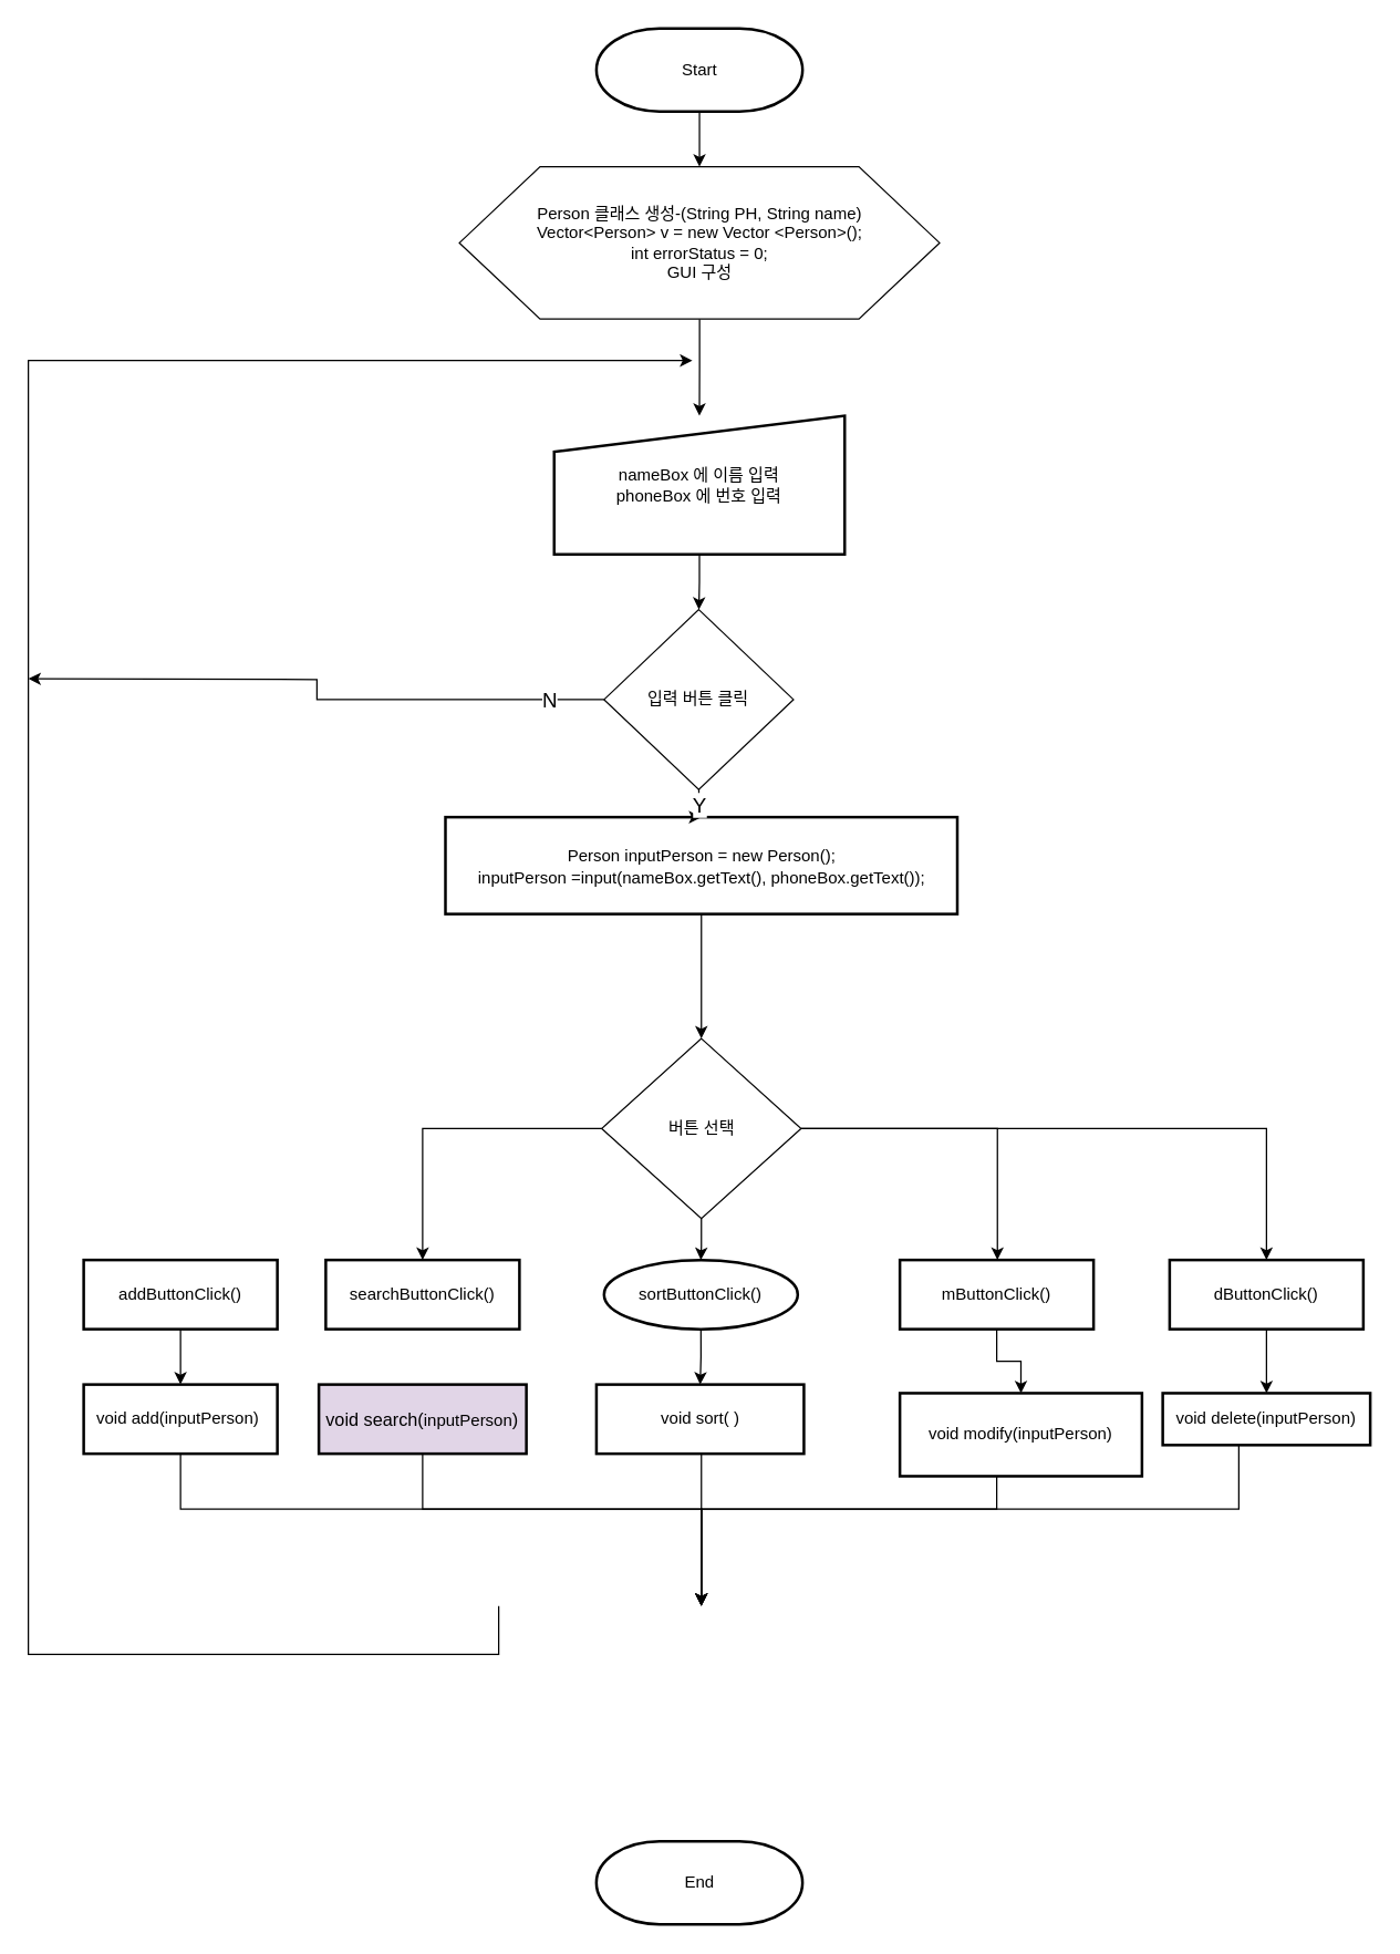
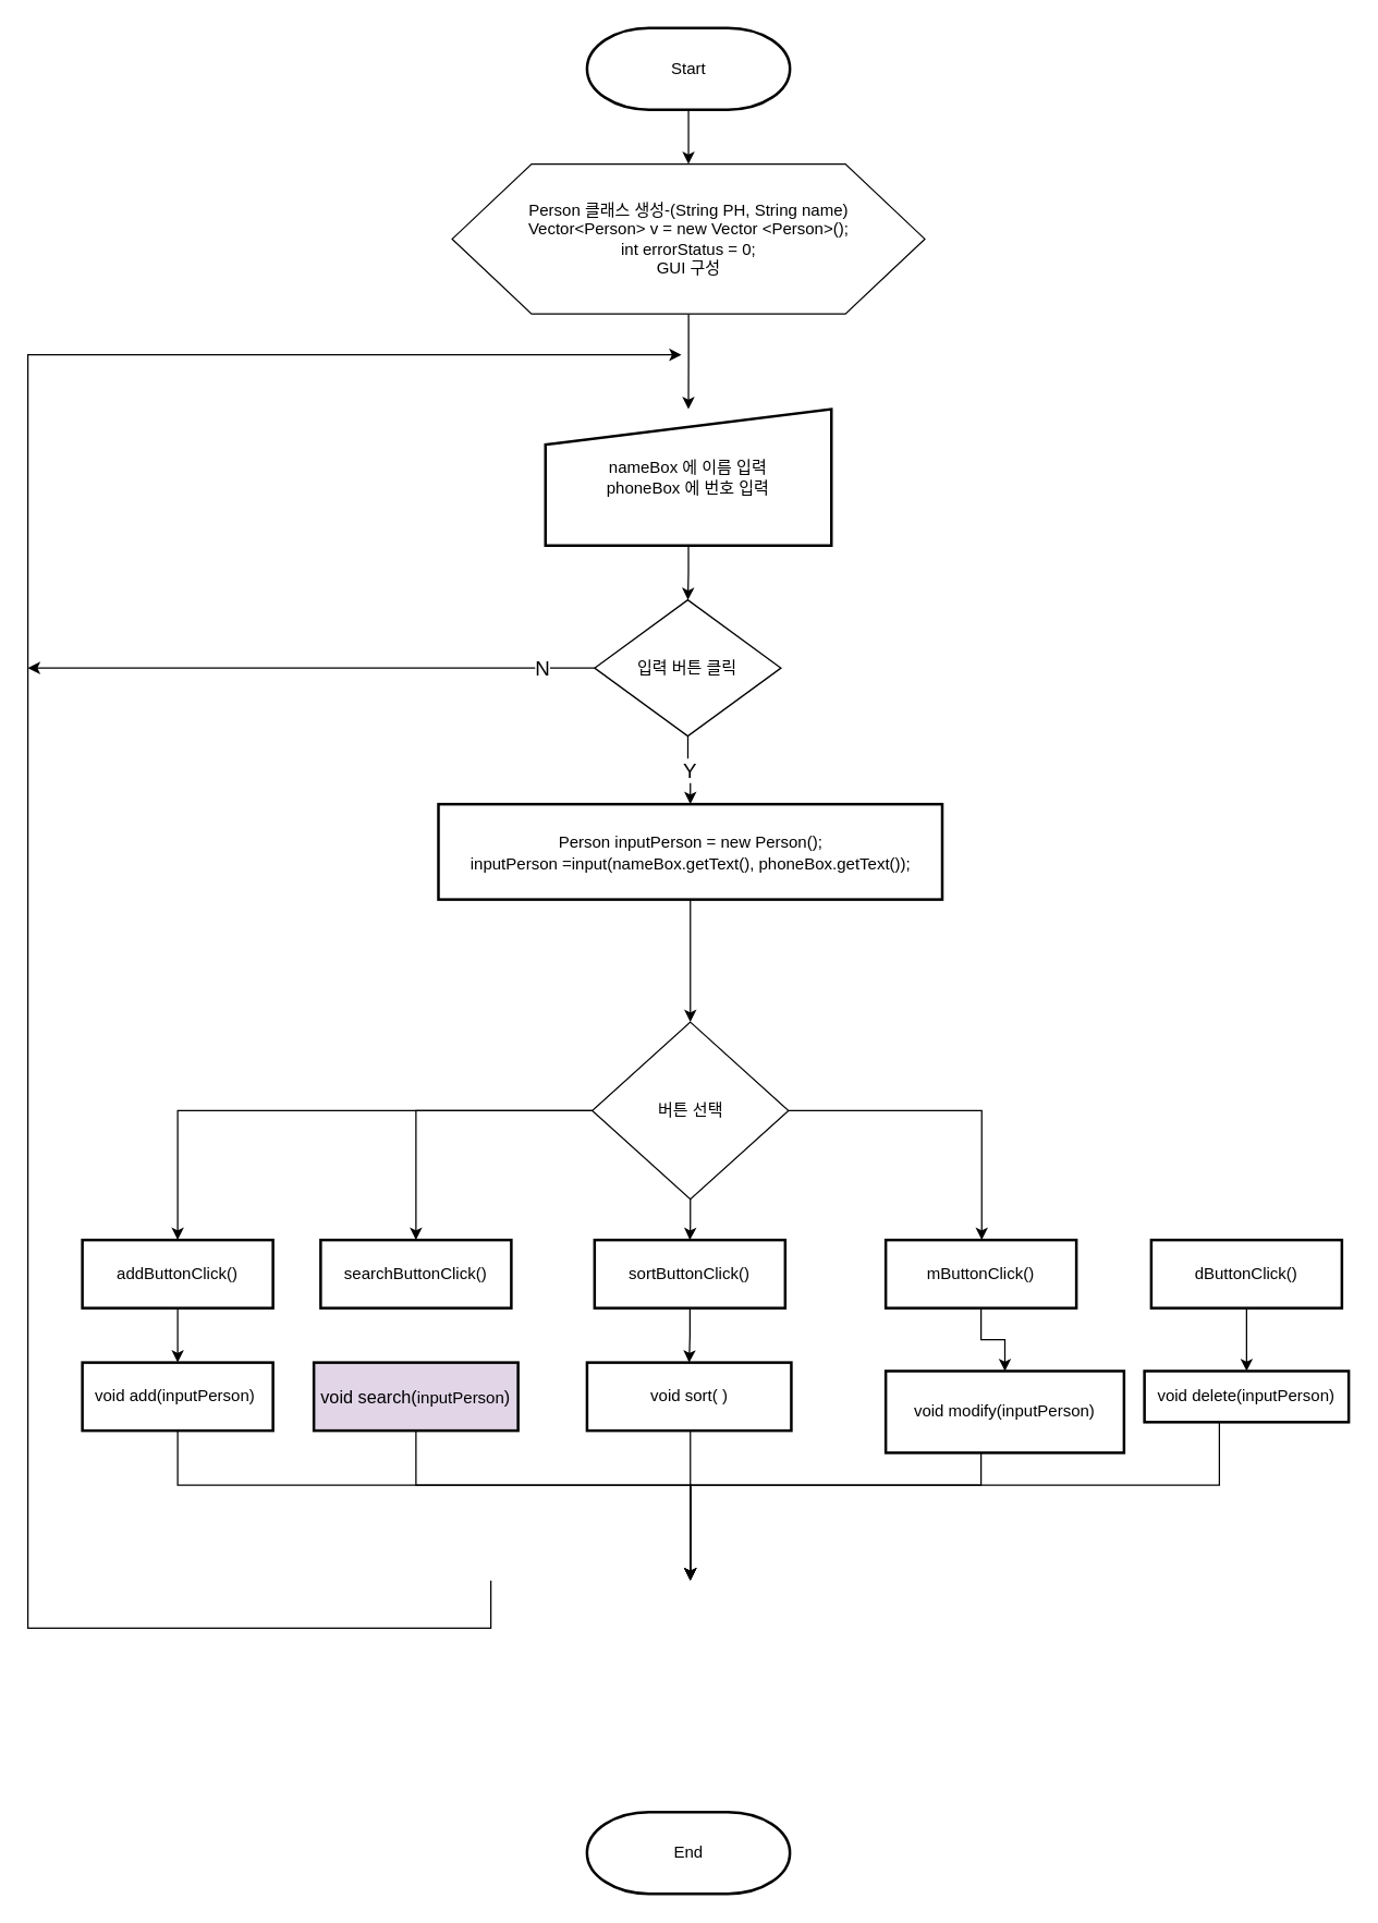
  <mxCell id="0" />
  <mxCell id="1" parent="0" />
  <mxCell id="2" style="edgeStyle=orthogonalEdgeStyle;rounded=0;orthogonalLoop=1;jettySize=auto;html=1;exitX=0.5;exitY=1;exitDx=0;exitDy=0;exitPerimeter=0;entryX=0.5;entryY=0;entryDx=0;entryDy=0;fontSize=13;" parent="1" source="3" target="5" edge="1"><mxGeometry relative="1" as="geometry" /></mxCell>
  <mxCell id="3" value="Start" style="strokeWidth=2;html=1;shape=mxgraph.flowchart.terminator;whiteSpace=wrap;" parent="1" vertex="1"><mxGeometry x="430.64" y="20" width="149" height="60" as="geometry" /></mxCell>
  <mxCell id="4" value="" style="edgeStyle=orthogonalEdgeStyle;rounded=0;orthogonalLoop=1;jettySize=auto;html=1;fontSize=15;" edge="1" parent="1" source="5" target="23"><mxGeometry relative="1" as="geometry" /></mxCell>
  <mxCell id="5" value="Person 클래스 생성-(String PH, String name)&lt;br&gt;Vector&amp;lt;Person&amp;gt; v = new Vector &amp;lt;Person&amp;gt;();&lt;br&gt;int errorStatus = 0;&lt;br&gt;GUI 구성" style="verticalLabelPosition=middle;verticalAlign=middle;html=1;shape=hexagon;perimeter=hexagonPerimeter2;arcSize=6;size=0.168;labelPosition=center;align=center;" parent="1" vertex="1"><mxGeometry x="331.59" y="120" width="347.1" height="110" as="geometry" /></mxCell>
  <mxCell id="6" style="edgeStyle=orthogonalEdgeStyle;rounded=0;orthogonalLoop=1;jettySize=auto;html=1;fontSize=13;entryX=0.5;entryY=0;entryDx=0;entryDy=0;exitX=0.5;exitY=1;exitDx=0;exitDy=0;" parent="1" source="7" edge="1"><mxGeometry relative="1" as="geometry"><Array as="points"><mxPoint x="130" y="1090" /><mxPoint x="507" y="1090" /></Array><mxPoint x="506.5" y="1160" as="targetPoint" /></mxGeometry></mxCell>
  <mxCell id="7" value="&lt;span style=&quot;text-align: left&quot;&gt;void add(inputPerson)&amp;nbsp;&lt;/span&gt;" style="rounded=1;whiteSpace=wrap;html=1;absoluteArcSize=1;arcSize=0;strokeWidth=2;" parent="1" vertex="1"><mxGeometry x="60" y="1000" width="140" height="50" as="geometry" /></mxCell>
  <mxCell id="8" style="edgeStyle=orthogonalEdgeStyle;rounded=0;orthogonalLoop=1;jettySize=auto;html=1;entryX=0.5;entryY=0;entryDx=0;entryDy=0;fontSize=13;" parent="1" source="9" edge="1"><mxGeometry relative="1" as="geometry"><Array as="points"><mxPoint x="305" y="1090" /><mxPoint x="507" y="1090" /></Array><mxPoint x="506.5" y="1160" as="targetPoint" /></mxGeometry></mxCell>
  <mxCell id="9" value="&lt;span style=&quot;text-align: left&quot;&gt;&lt;span style=&quot;font-size: 13px&quot;&gt;void search(&lt;/span&gt;&lt;/span&gt;&lt;span style=&quot;text-align: left&quot;&gt;inputPerson&lt;/span&gt;&lt;span style=&quot;font-size: 13px ; text-align: left&quot;&gt;)&lt;/span&gt;" style="rounded=1;whiteSpace=wrap;html=1;absoluteArcSize=1;arcSize=0;strokeWidth=2;fillColor=#e1d5e7;" parent="1" vertex="1"><mxGeometry x="230" y="1000" width="150" height="50" as="geometry" /></mxCell>
  <mxCell id="10" style="edgeStyle=orthogonalEdgeStyle;rounded=0;orthogonalLoop=1;jettySize=auto;html=1;entryX=0.5;entryY=0;entryDx=0;entryDy=0;fontSize=13;" parent="1" source="11" edge="1"><mxGeometry relative="1" as="geometry"><Array as="points"><mxPoint x="720" y="1090" /><mxPoint x="507" y="1090" /></Array><mxPoint x="506.5" y="1160" as="targetPoint" /></mxGeometry></mxCell>
  <mxCell id="11" value="&lt;span style=&quot;text-align: left&quot;&gt;void modify(inputPerson)&lt;/span&gt;" style="rounded=1;whiteSpace=wrap;html=1;absoluteArcSize=1;arcSize=0;strokeWidth=2;" parent="1" vertex="1"><mxGeometry x="650" y="1006.25" width="175" height="60" as="geometry" /></mxCell>
  <mxCell id="12" style="edgeStyle=orthogonalEdgeStyle;rounded=0;orthogonalLoop=1;jettySize=auto;html=1;fontSize=13;entryX=0.5;entryY=0;entryDx=0;entryDy=0;" parent="1" source="13" edge="1"><mxGeometry relative="1" as="geometry"><mxPoint x="506.5" y="1160" as="targetPoint" /><Array as="points"><mxPoint x="895" y="1090" /><mxPoint x="507" y="1090" /></Array></mxGeometry></mxCell>
  <mxCell id="13" value="&lt;font face=&quot;helvetica&quot;&gt;void delete(inputPerson)&lt;/font&gt;" style="rounded=1;whiteSpace=wrap;html=1;absoluteArcSize=1;arcSize=0;strokeWidth=2;" parent="1" vertex="1"><mxGeometry x="840" y="1006.25" width="150" height="37.5" as="geometry" /></mxCell>
  <mxCell id="14" style="edgeStyle=orthogonalEdgeStyle;rounded=0;orthogonalLoop=1;jettySize=auto;html=1;entryX=0.5;entryY=0;entryDx=0;entryDy=0;fontSize=13;" parent="1" edge="1"><mxGeometry relative="1" as="geometry"><mxPoint x="506.5" y="1037.5" as="sourcePoint" /><mxPoint x="506.5" y="1160" as="targetPoint" /></mxGeometry></mxCell>
  <mxCell id="15" style="edgeStyle=orthogonalEdgeStyle;rounded=0;orthogonalLoop=1;jettySize=auto;html=1;fontSize=13;" parent="1" edge="1"><mxGeometry relative="1" as="geometry"><mxPoint x="500" y="260" as="targetPoint" /><Array as="points"><mxPoint x="20" y="1195" /><mxPoint x="20" y="260" /></Array><mxPoint x="360" y="1160" as="sourcePoint" /></mxGeometry></mxCell>
  <mxCell id="16" value="End" style="strokeWidth=2;html=1;shape=mxgraph.flowchart.terminator;whiteSpace=wrap;" parent="1" vertex="1"><mxGeometry x="430.6" y="1330" width="149" height="60" as="geometry" /></mxCell>
  <mxCell id="17" value="" style="edgeStyle=orthogonalEdgeStyle;rounded=0;orthogonalLoop=1;jettySize=auto;html=1;fontSize=13;" parent="1" source="30" target="7" edge="1"><mxGeometry x="0.802" relative="1" as="geometry"><mxPoint as="offset" /></mxGeometry></mxCell>
  <mxCell id="18" style="edgeStyle=orthogonalEdgeStyle;rounded=0;orthogonalLoop=1;jettySize=auto;html=1;fontSize=13;entryX=0.5;entryY=0;entryDx=0;entryDy=0;" parent="1" source="31" target="26" edge="1"><mxGeometry relative="1" as="geometry"><mxPoint x="507" y="980" as="targetPoint" /></mxGeometry></mxCell>
  <mxCell id="19" style="edgeStyle=orthogonalEdgeStyle;rounded=0;orthogonalLoop=1;jettySize=auto;html=1;fontSize=13;" parent="1" source="35" target="11" edge="1"><mxGeometry relative="1" as="geometry"><Array as="points" /></mxGeometry></mxCell>
  <mxCell id="20" style="edgeStyle=orthogonalEdgeStyle;rounded=0;orthogonalLoop=1;jettySize=auto;html=1;fontSize=13;" parent="1" source="37" target="13" edge="1"><mxGeometry relative="1" as="geometry" /></mxCell>
  <mxCell id="21" value="버튼 선택" style="rhombus;whiteSpace=wrap;html=1;" parent="1" vertex="1"><mxGeometry x="434.5" y="750" width="144" height="130" as="geometry" /></mxCell>
  <mxCell id="22" value="" style="edgeStyle=orthogonalEdgeStyle;rounded=0;orthogonalLoop=1;jettySize=auto;html=1;fontSize=15;" edge="1" parent="1" source="23" target="29"><mxGeometry relative="1" as="geometry" /></mxCell>
  <mxCell id="23" value="&lt;span style=&quot;font-size: 12px&quot;&gt;nameBox 에 이름 입력&lt;br style=&quot;font-size: 12px&quot;&gt;phoneBox 에 번호 입력&lt;br style=&quot;font-size: 12px&quot;&gt;&lt;/span&gt;" style="html=1;strokeWidth=2;shape=manualInput;whiteSpace=wrap;rounded=1;size=26;arcSize=0;fontSize=12;" parent="1" vertex="1"><mxGeometry x="400.1" y="300" width="210" height="100" as="geometry" /></mxCell>
  <mxCell id="24" value="" style="edgeStyle=orthogonalEdgeStyle;rounded=0;orthogonalLoop=1;jettySize=auto;html=1;fontSize=15;" edge="1" parent="1" source="25" target="21"><mxGeometry relative="1" as="geometry" /></mxCell>
  <mxCell id="25" value="&lt;span style=&quot;font-size: 12px&quot;&gt;Person inputPerson = new Person();&lt;br&gt;&lt;/span&gt;&lt;span style=&quot;font-size: 12px&quot;&gt;inputPerson&amp;nbsp;&lt;/span&gt;&lt;span style=&quot;font-size: 12px&quot;&gt;=input(nameBox.getText(), phoneBox.getText());&lt;/span&gt;" style="rounded=1;whiteSpace=wrap;html=1;absoluteArcSize=1;arcSize=0;strokeWidth=2;fontSize=13;" vertex="1" parent="1"><mxGeometry x="321.5" y="590" width="370" height="70" as="geometry" /></mxCell>
  <mxCell id="26" value="&lt;span style=&quot;text-align: left&quot;&gt;void&amp;nbsp;&lt;/span&gt;&lt;span style=&quot;text-align: left&quot;&gt;sort&lt;/span&gt;&lt;span style=&quot;text-align: left&quot;&gt;( )&lt;/span&gt;" style="rounded=1;whiteSpace=wrap;html=1;absoluteArcSize=1;arcSize=0;strokeWidth=2;" vertex="1" parent="1"><mxGeometry x="430.64" y="1000" width="150" height="50" as="geometry" /></mxCell>
  <mxCell id="27" value="Y" style="edgeStyle=orthogonalEdgeStyle;rounded=0;orthogonalLoop=1;jettySize=auto;html=1;fontSize=15;" edge="1" parent="1" source="29" target="25"><mxGeometry relative="1" as="geometry" /></mxCell>
  <mxCell id="28" value="N" style="edgeStyle=orthogonalEdgeStyle;rounded=0;orthogonalLoop=1;jettySize=auto;html=1;fontSize=15;" edge="1" parent="1" source="29"><mxGeometry x="-0.818" relative="1" as="geometry"><mxPoint x="20" y="490" as="targetPoint" /><mxPoint as="offset" /></mxGeometry></mxCell>
- <mxCell id="29" value="입력 버튼 클릭" style="rhombus;whiteSpace=wrap;html=1;" vertex="1" parent="1"><mxGeometry x="436.16" y="440" width="136.9" height="130" as="geometry" /></mxCell>
+ <mxCell id="29" value="입력 버튼 클릭" style="rhombus;whiteSpace=wrap;html=1;" vertex="1" parent="1"><mxGeometry x="436.16" y="440" width="136.9" height="100" as="geometry" /></mxCell>
  <mxCell id="30" value="&lt;span style=&quot;text-align: left&quot;&gt;addButtonClick()&lt;/span&gt;" style="rounded=1;whiteSpace=wrap;html=1;absoluteArcSize=1;arcSize=0;strokeWidth=2;" vertex="1" parent="1"><mxGeometry x="60" y="910" width="140" height="50" as="geometry" /></mxCell>
- <mxCell id="31" value="&lt;span style=&quot;text-align: left&quot;&gt;sortButtonClick()&lt;/span&gt;" style="ellipse;whiteSpace=wrap;html=1;absoluteArcSize=1;arcSize=0;strokeWidth=2;" vertex="1" parent="1"><mxGeometry x="436.16" y="910" width="140" height="50" as="geometry" /></mxCell>
+ <mxCell id="31" value="&lt;span style=&quot;text-align: left&quot;&gt;sortButtonClick()&lt;/span&gt;" style="rounded=1;whiteSpace=wrap;html=1;absoluteArcSize=1;arcSize=0;strokeWidth=2;" vertex="1" parent="1"><mxGeometry x="436.16" y="910" width="140" height="50" as="geometry" /></mxCell>
  <mxCell id="32" style="edgeStyle=orthogonalEdgeStyle;rounded=0;orthogonalLoop=1;jettySize=auto;html=1;fontSize=13;entryX=0.5;entryY=0;entryDx=0;entryDy=0;" edge="1" parent="1" source="21" target="31"><mxGeometry relative="1" as="geometry"><mxPoint x="504.61" y="880" as="sourcePoint" /><mxPoint x="504.61" y="1000" as="targetPoint" /></mxGeometry></mxCell>
  <mxCell id="33" value="&lt;span style=&quot;text-align: left&quot;&gt;searchButtonClick()&lt;/span&gt;" style="rounded=1;whiteSpace=wrap;html=1;absoluteArcSize=1;arcSize=0;strokeWidth=2;" vertex="1" parent="1"><mxGeometry x="235" y="910" width="140" height="50" as="geometry" /></mxCell>
  <mxCell id="34" value="" style="edgeStyle=orthogonalEdgeStyle;rounded=0;orthogonalLoop=1;jettySize=auto;html=1;fontSize=13;entryX=0.5;entryY=0;entryDx=0;entryDy=0;" edge="1" parent="1" source="21" target="33"><mxGeometry x="0.682" relative="1" as="geometry"><mxPoint x="305" y="1000" as="targetPoint" /><mxPoint as="offset" /><mxPoint x="432.61" y="815" as="sourcePoint" /></mxGeometry></mxCell>
  <mxCell id="35" value="&lt;span style=&quot;text-align: left&quot;&gt;mButtonClick()&lt;/span&gt;" style="rounded=1;whiteSpace=wrap;html=1;absoluteArcSize=1;arcSize=0;strokeWidth=2;" vertex="1" parent="1"><mxGeometry x="650" y="910" width="140" height="50" as="geometry" /></mxCell>
  <mxCell id="36" style="edgeStyle=orthogonalEdgeStyle;rounded=0;orthogonalLoop=1;jettySize=auto;html=1;fontSize=13;" edge="1" parent="1" source="21" target="35"><mxGeometry relative="1" as="geometry"><Array as="points"><mxPoint x="720.5" y="815" /></Array><mxPoint x="576.61" y="815" as="sourcePoint" /><mxPoint x="720.5" y="1006.25" as="targetPoint" /></mxGeometry></mxCell>
  <mxCell id="37" value="&lt;span style=&quot;text-align: left&quot;&gt;dButtonClick()&lt;/span&gt;" style="rounded=1;whiteSpace=wrap;html=1;absoluteArcSize=1;arcSize=0;strokeWidth=2;" vertex="1" parent="1"><mxGeometry x="845" y="910" width="140" height="50" as="geometry" /></mxCell>
- <mxCell id="38" style="edgeStyle=orthogonalEdgeStyle;rounded=0;orthogonalLoop=1;jettySize=auto;html=1;fontSize=13;" edge="1" parent="1" source="21" target="37"><mxGeometry relative="1" as="geometry"><mxPoint x="576.61" y="815" as="sourcePoint" /><mxPoint x="915" y="1006.25" as="targetPoint" /></mxGeometry></mxCell>
+ <mxCell id="38" style="edgeStyle=orthogonalEdgeStyle;rounded=0;orthogonalLoop=1;jettySize=auto;html=1;fontSize=13;" edge="1" parent="1" source="21" target="30"><mxGeometry relative="1" as="geometry"><mxPoint x="576.61" y="815" as="sourcePoint" /><mxPoint x="915" y="1006.25" as="targetPoint" /></mxGeometry></mxCell>
